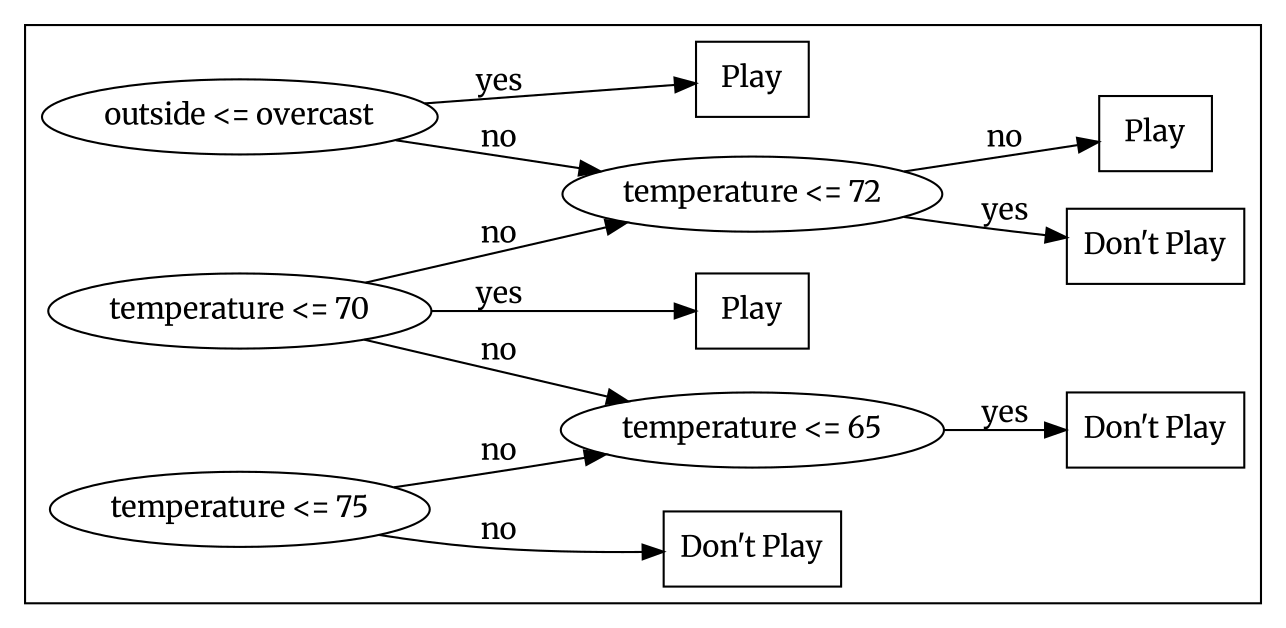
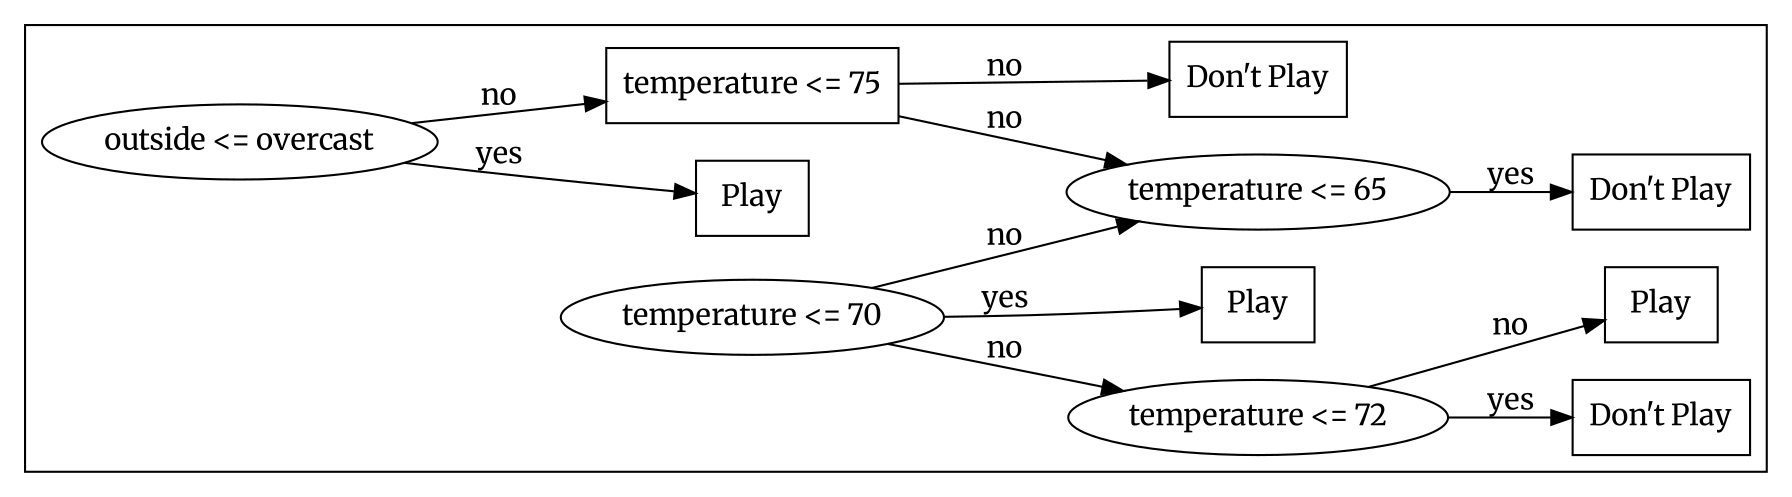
  digraph {
    fontname=Merriweather
    rankdir=LR
    node [fontname=Merriweather shape=box]
    edge [fontname=Merriweather]
    n1 [label="outside <= overcast" shape=ellipse]
    n2 [label=Play]
-   n3 [label="temperature <= 75" shape=ellipse]
+   n3 [label="temperature <= 75"]
    n4 [label="temperature <= 65" shape=ellipse]
    n5 [label="Don't Play"]
    n6 [label="Don't Play"]
    n7 [label="temperature <= 70" shape=ellipse]
    n8 [label=Play]
    n9 [label="temperature <= 72" shape=ellipse]
    n10 [label="Don't Play"]
    n11 [label=Play]
    subgraph cluster_1 {
      n1
      n2
      n3
      n4
      n5
      n6
      n7
      n8
      n9
      n10
      n11
    }
    n1 -> n2 [label=yes]
-   n1 -> n9 [label=no]
+   n1 -> n3 [label=no]
    n3 -> n4 [label=no]
    n3 -> n5 [label=no]
    n4 -> n6 [label=yes]
    n7 -> n4 [label=no]
    n7 -> n8 [label=yes]
    n7 -> n9 [label=no]
    n9 -> n10 [label=yes]
    n9 -> n11 [label=no]
  }
